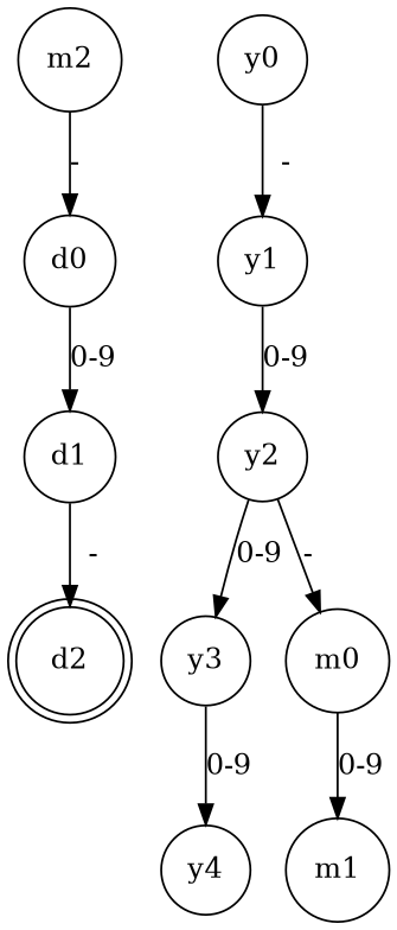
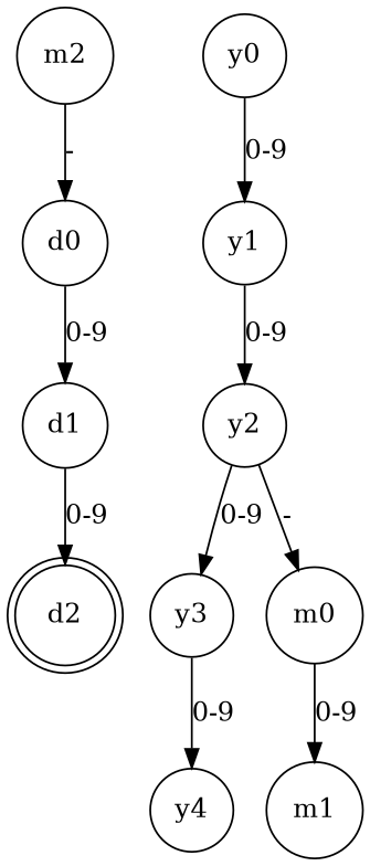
  digraph {
    fontname="DejaVu Serif"
    rankdir=TB
    node [fontname="DejaVu Serif" shape=circle]
    edge [fontname="DejaVu Serif"]
    d2 [shape=doublecircle]
    y0
    y1
    y2
    y3
    m0
    y4
    m1
    m2
    d0
    d1
-   y0 -> y1 [label="-"]
+   y0 -> y1 [label="0-9"]
    y1 -> y2 [label="0-9"]
    y2 -> y3 [label="0-9"]
    y2 -> m0 [label="-"]
    y3 -> y4 [label="0-9"]
    m0 -> m1 [label="0-9"]
    m2 -> d0 [label="-"]
    d0 -> d1 [label="0-9"]
-   d1 -> d2 [label="-"]
+   d1 -> d2 [label="0-9"]
  }
